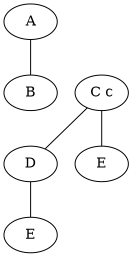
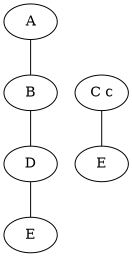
  strict graph {
    n1 [label=A]
    n2 [label=B]
    n3 [label=D]
    n4 [label="C c"]
    n5 [label=E]
    n6 [label=E]
    n1 -- n2
-   n4 -- n3
+   n2 -- n3
    n3 -- n6
    n4 -- n5
  }
